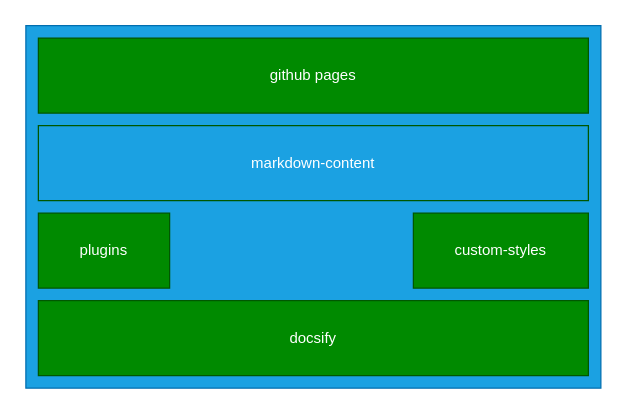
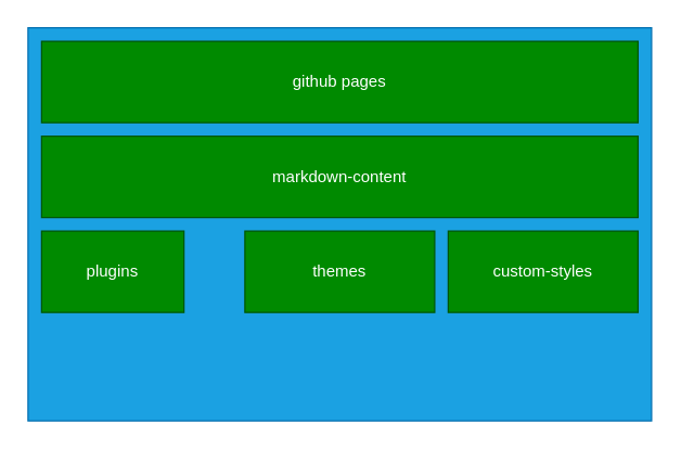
  <mxCell id="0" />
  <mxCell id="1" parent="0" />
  <mxCell id="2" value="" style="rounded=0;whiteSpace=wrap;html=1;fillColor=#1ba1e2;strokeColor=#006EAF;fontColor=#ffffff;shadow=0;" parent="1" vertex="1"><mxGeometry x="20" y="20" width="460" height="290" as="geometry" /></mxCell>
- <mxCell id="3" value="docsify" style="rounded=0;whiteSpace=wrap;html=1;fillColor=#008a00;strokeColor=#005700;shadow=0;glass=0;fontColor=#ffffff;" parent="1" vertex="1"><mxGeometry x="30" y="240" width="440" height="60" as="geometry" /></mxCell>
  <mxCell id="4" value="plugins" style="rounded=0;whiteSpace=wrap;html=1;fillColor=#008a00;strokeColor=#005700;shadow=0;glass=0;fontColor=#ffffff;" parent="1" vertex="1"><mxGeometry x="30" y="170" width="105" height="60" as="geometry" /></mxCell>
+ <mxCell id="5" value="themes" style="rounded=0;whiteSpace=wrap;html=1;fillColor=#008a00;strokeColor=#005700;shadow=0;glass=0;fontColor=#ffffff;" parent="1" vertex="1"><mxGeometry x="180" y="170" width="140" height="60" as="geometry" /></mxCell>
  <mxCell id="6" value="custom-styles" style="rounded=0;whiteSpace=wrap;html=1;fillColor=#008a00;strokeColor=#005700;shadow=0;glass=0;fontColor=#ffffff;" parent="1" vertex="1"><mxGeometry x="330" y="170" width="140" height="60" as="geometry" /></mxCell>
- <mxCell id="7" value="markdown-content" style="rounded=0;whiteSpace=wrap;html=1;fillColor=#1ba1e2;strokeColor=#005700;shadow=0;glass=0;fontColor=#ffffff;" parent="1" vertex="1"><mxGeometry x="30" y="100" width="440" height="60" as="geometry" /></mxCell>
+ <mxCell id="7" value="markdown-content" style="rounded=0;whiteSpace=wrap;html=1;fillColor=#008a00;strokeColor=#005700;shadow=0;glass=0;fontColor=#ffffff;" parent="1" vertex="1"><mxGeometry x="30" y="100" width="440" height="60" as="geometry" /></mxCell>
  <mxCell id="8" value="github pages" style="rounded=0;whiteSpace=wrap;html=1;fillColor=#008a00;strokeColor=#005700;shadow=0;glass=0;fontColor=#ffffff;" parent="1" vertex="1"><mxGeometry x="30" y="30" width="440" height="60" as="geometry" /></mxCell>
